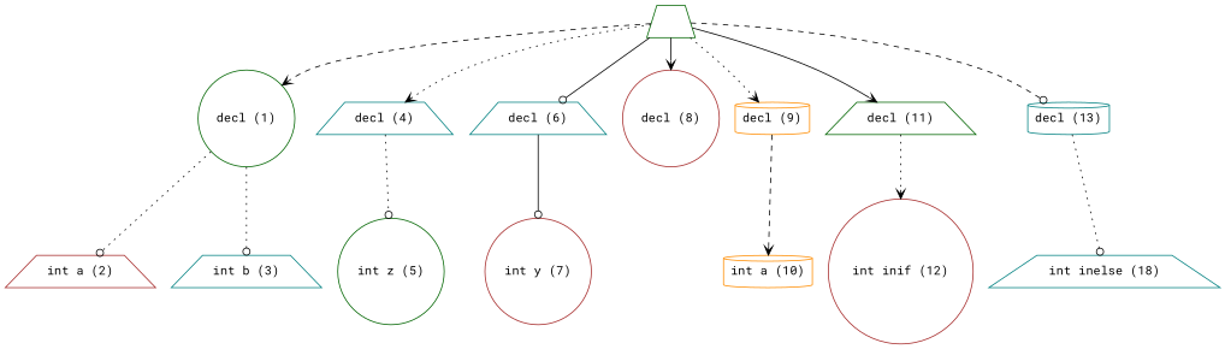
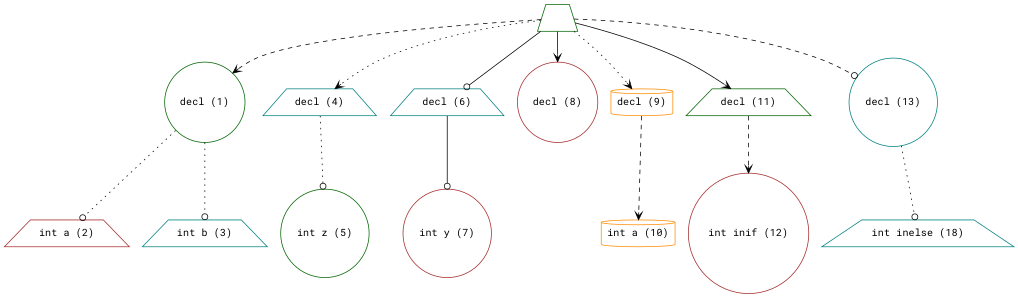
  digraph {
    fontname="Roboto Mono"
    node [color=teal fontname="Roboto Mono" shape=trapezium]
    edge [arrowhead=vee fontname="Roboto Mono" style=dotted]
    "" [color=darkgreen]
    "decl (1)" [color=darkgreen shape=circle]
    "decl (4)"
    "decl (6)"
    "decl (8)" [color=brown shape=circle]
    "decl (9)" [color=darkorange shape=cylinder]
    "decl (11)" [color=darkgreen]
-   "decl (13)" [shape=cylinder]
+   "decl (13)" [shape=circle]
    "int a (2)" [color=brown]
    "int b (3)"
    "int z (5)" [color=darkgreen shape=circle]
    "int y (7)" [color=brown shape=circle]
    "int a (10)" [color=darkorange shape=cylinder]
    "int inif (12)" [color=brown shape=circle]
    n15 [label="int inelse (18)"]
    "" -> "decl (1)" [style=dashed]
    "" -> "decl (4)"
    "" -> "decl (6)" [arrowhead=odot style=solid]
    "" -> "decl (8)" [style=solid]
    "" -> "decl (9)"
    "" -> "decl (11)" [style=solid]
    "" -> "decl (13)" [arrowhead=odot style=dashed]
    "decl (1)" -> "int a (2)" [arrowhead=odot]
    "decl (1)" -> "int b (3)" [arrowhead=odot]
    "decl (4)" -> "int z (5)" [arrowhead=odot]
    "decl (6)" -> "int y (7)" [arrowhead=odot style=solid]
    "decl (9)" -> "int a (10)" [style=dashed]
-   "decl (11)" -> "int inif (12)"
+   "decl (11)" -> "int inif (12)" [style=dashed]
    "decl (13)" -> n15 [arrowhead=odot]
  }
